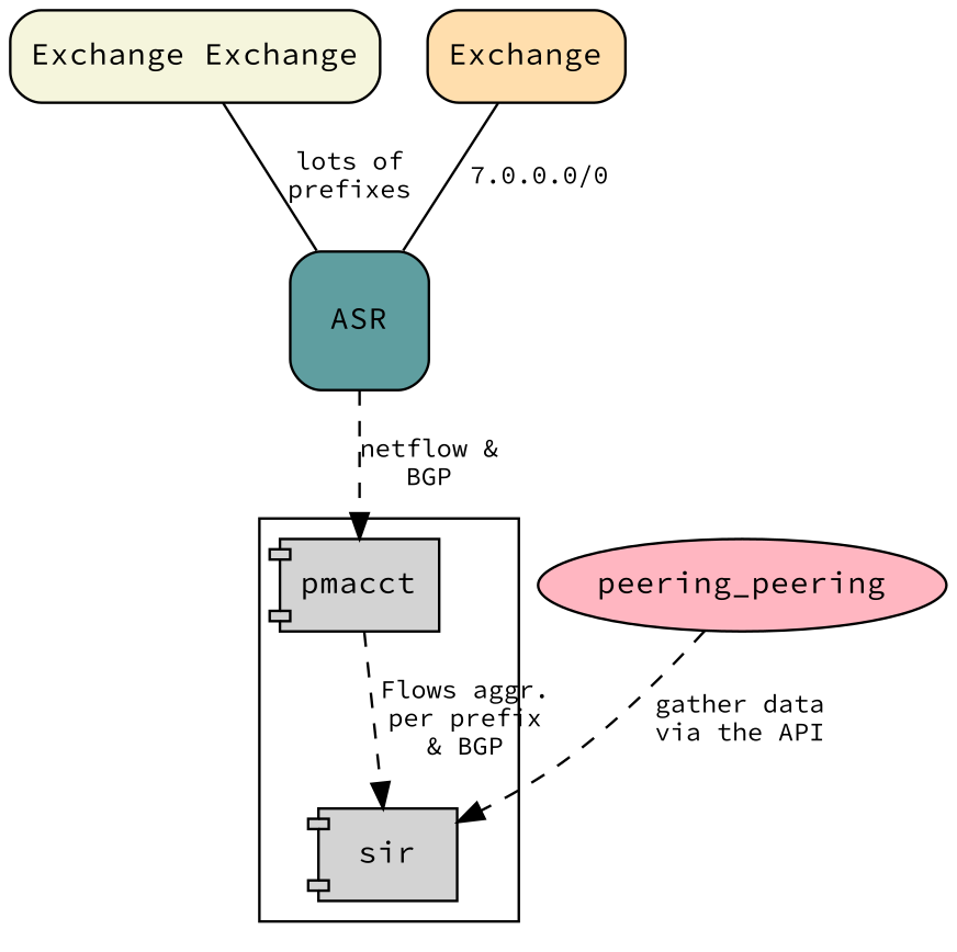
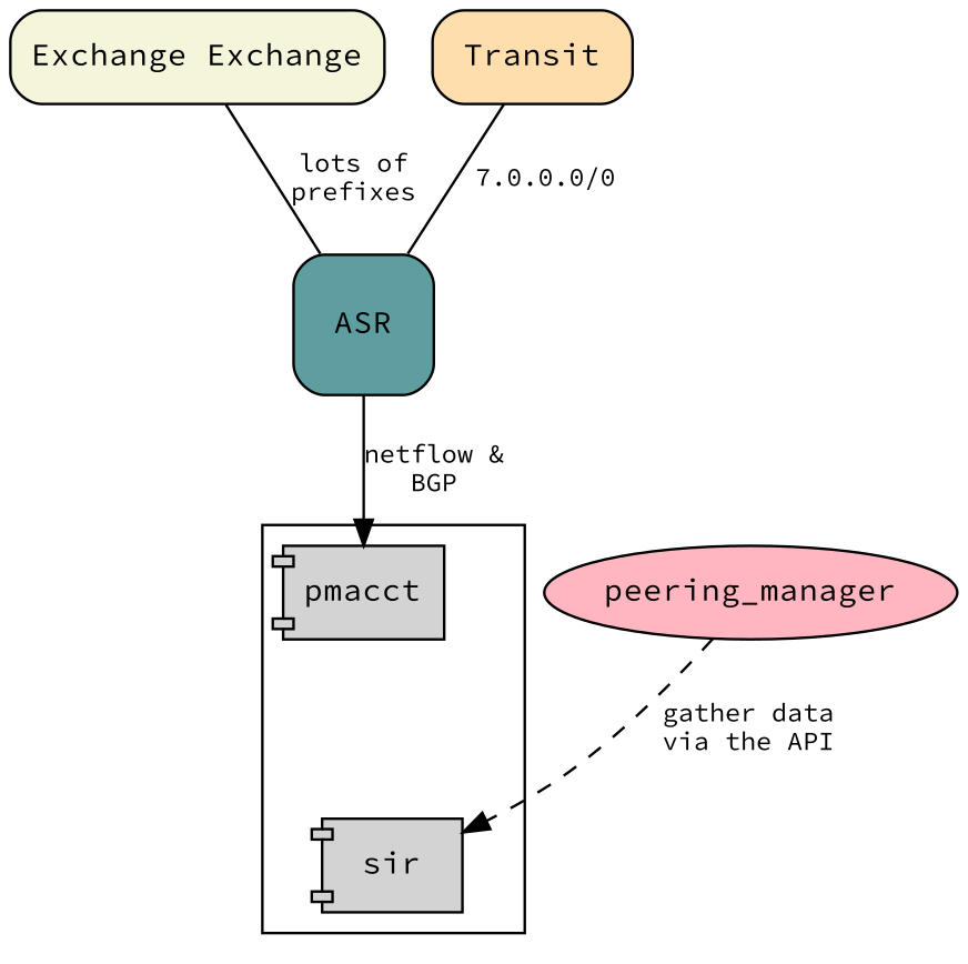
  digraph {
    bgcolor="#ffffff5f"
    node [fontname="Source Code Pro" fontsize=12 shape=box style="rounded,filled"]
    edge [fontname="Source Code Pro" fontsize=10 style=dashed]
    n1 [fillcolor="#F5F5DC" label="Exchange Exchange"]
    n2 [fillcolor="#5F9EA0" height=0.75 label=ASR width=0.75]
-   Transit [fillcolor="#FFDEAD" label=Exchange]
+   Transit [fillcolor="#FFDEAD"]
    pmacct [shape=component]
    sir [shape=component]
-   peering_manager [fillcolor="#FFB6C1" shape=ellipse label=peering_peering]
+   peering_manager [fillcolor="#FFB6C1" shape=ellipse]
    subgraph sub_1 {
      n1
      n2
      Transit
    }
    subgraph cluster_2 {
      pmacct
      sir
    }
    subgraph sub_3 {
      sir
      peering_manager
    }
    n1 -> n2 [dir=none label="lots of\nprefixes" style=solid]
-   n2 -> pmacct [label="netflow &\nBGP"]
+   n2 -> pmacct [label="netflow &\nBGP" style=solid]
    Transit -> n2 [dir=none label="7.0.0.0/0" style=solid]
-   pmacct -> sir [label="Flows aggr.\nper prefix\n& BGP"]
    peering_manager -> sir [label="gather data\nvia the API"]
  }
